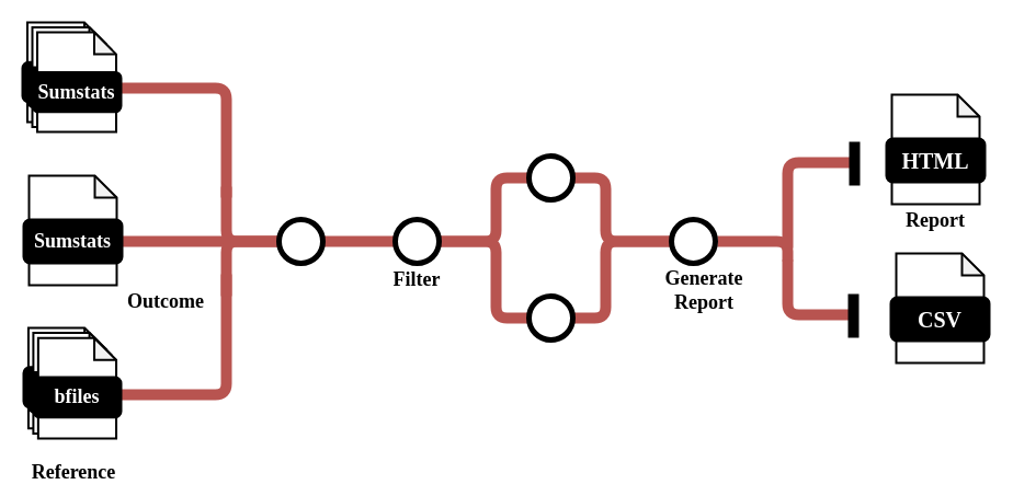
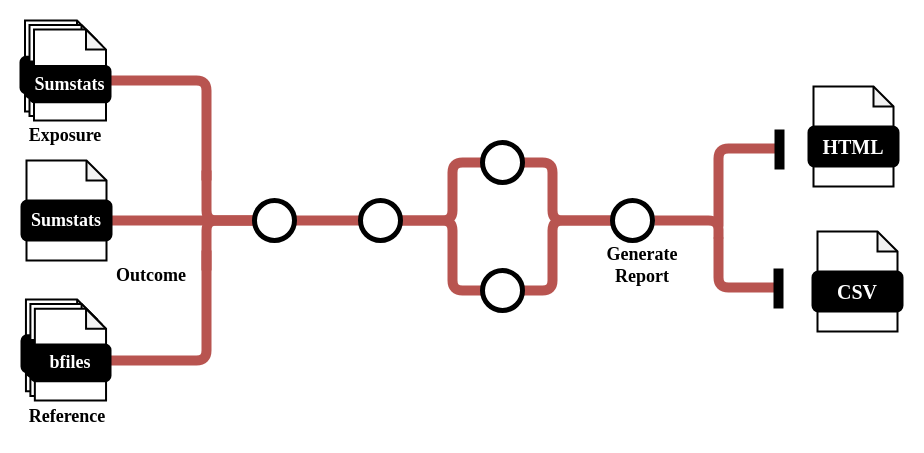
  <mxCell id="0" />
  <mxCell id="1" parent="0" />
  <mxCell id="2" value="" style="endArrow=none;html=1;rounded=1;strokeWidth=10;fontSize=16;fillColor=#f8cecc;strokeColor=#b85450;" parent="1" edge="1"><mxGeometry width="50" height="50" relative="1" as="geometry"><mxPoint x="718" y="238" as="sourcePoint" /><mxPoint x="654" y="220" as="targetPoint" /><Array as="points"><mxPoint x="718" y="220" /></Array></mxGeometry></mxCell>
  <mxCell id="3" value="" style="endArrow=none;html=1;rounded=1;strokeWidth=10;entryX=0;entryY=0.5;entryDx=0;entryDy=0;fillColor=#f8cecc;strokeColor=#b85450;" parent="1" target="44" edge="1"><mxGeometry width="50" height="50" relative="1" as="geometry"><mxPoint x="110" y="220" as="sourcePoint" /><mxPoint x="206" y="221" as="targetPoint" /></mxGeometry></mxCell>
  <mxCell id="4" value="" style="endArrow=none;html=1;rounded=1;strokeWidth=10;fontSize=16;fillColor=#f8cecc;strokeColor=#b85450;" parent="1" edge="1"><mxGeometry width="50" height="50" relative="1" as="geometry"><mxPoint x="206" y="250" as="sourcePoint" /><mxPoint x="110" y="360" as="targetPoint" /><Array as="points"><mxPoint x="206" y="360" /></Array></mxGeometry></mxCell>
  <mxCell id="5" value="" style="endArrow=none;html=1;rounded=1;strokeWidth=10;fontSize=16;fillColor=#f8cecc;strokeColor=#b85450;" parent="1" edge="1"><mxGeometry width="50" height="50" relative="1" as="geometry"><mxPoint x="206" y="180" as="sourcePoint" /><mxPoint x="110" y="80" as="targetPoint" /><Array as="points"><mxPoint x="206" y="80" /></Array></mxGeometry></mxCell>
  <mxCell id="6" value="" style="endArrow=none;html=1;rounded=1;strokeWidth=10;fontSize=16;entryX=1;entryY=0.5;entryDx=0;entryDy=0;exitX=0;exitY=0.5;exitDx=0;exitDy=0;fillColor=#f8cecc;strokeColor=#b85450;" parent="1" source="16" target="15" edge="1"><mxGeometry width="50" height="50" relative="1" as="geometry"><mxPoint x="624" y="252" as="sourcePoint" /><mxPoint x="532" y="292" as="targetPoint" /><Array as="points"><mxPoint x="552" y="220" /><mxPoint x="552" y="290" /></Array></mxGeometry></mxCell>
  <mxCell id="7" value="" style="endArrow=none;html=1;rounded=1;strokeWidth=10;fontSize=16;entryX=1;entryY=0.5;entryDx=0;entryDy=0;exitX=0;exitY=0.5;exitDx=0;exitDy=0;fillColor=#f8cecc;strokeColor=#b85450;" parent="1" source="16" target="14" edge="1"><mxGeometry width="50" height="50" relative="1" as="geometry"><mxPoint x="624" y="200" as="sourcePoint" /><mxPoint x="532" y="162" as="targetPoint" /><Array as="points"><mxPoint x="552" y="220" /><mxPoint x="552" y="162" /></Array></mxGeometry></mxCell>
  <mxCell id="8" value="" style="endArrow=none;html=1;rounded=1;strokeWidth=10;fontSize=16;exitX=1;exitY=0.5;exitDx=0;exitDy=0;fillColor=#f8cecc;strokeColor=#b85450;entryX=0;entryY=0.5;entryDx=0;entryDy=0;" parent="1" target="15" edge="1"><mxGeometry width="50" height="50" relative="1" as="geometry"><mxPoint x="390" y="220" as="sourcePoint" /><mxPoint x="552" y="290" as="targetPoint" /><Array as="points"><mxPoint x="452" y="220" /><mxPoint x="452" y="290" /></Array></mxGeometry></mxCell>
  <mxCell id="9" value="" style="endArrow=none;html=1;rounded=1;strokeWidth=10;fontSize=16;fillColor=#f8cecc;strokeColor=#b85450;entryX=0;entryY=0.5;entryDx=0;entryDy=0;exitX=1;exitY=0.5;exitDx=0;exitDy=0;" parent="1" source="44" target="14" edge="1"><mxGeometry width="50" height="50" relative="1" as="geometry"><mxPoint x="390" y="220" as="sourcePoint" /><mxPoint x="552" y="160" as="targetPoint" /><Array as="points"><mxPoint x="452" y="220" /><mxPoint x="452" y="162" /></Array></mxGeometry></mxCell>
  <mxCell id="10" value="" style="group" parent="1" vertex="1" connectable="0"><mxGeometry x="21" y="160" width="90" height="100" as="geometry" /></mxCell>
  <mxCell id="11" value="" style="shape=note;whiteSpace=wrap;html=1;backgroundOutline=1;darkOpacity=0.05;rounded=1;size=20;strokeWidth=2;" parent="10" vertex="1"><mxGeometry x="5" width="80" height="100" as="geometry" /></mxCell>
  <mxCell id="12" value="&lt;font size=&quot;1&quot; face=&quot;Maven Pro&quot; color=&quot;#ffffff&quot;&gt;&lt;b style=&quot;font-size: 18px;&quot;&gt;Sumstats&lt;/b&gt;&lt;/font&gt;" style="rounded=1;whiteSpace=wrap;html=1;strokeWidth=2;fillColor=#000000;" parent="10" vertex="1"><mxGeometry y="40" width="90" height="40" as="geometry" /></mxCell>
  <mxCell id="13" value="" style="endArrow=none;html=1;rounded=1;strokeWidth=10;" parent="1" edge="1"><mxGeometry width="50" height="50" relative="1" as="geometry"><mxPoint x="164" y="220" as="sourcePoint" /><mxPoint x="164" y="220" as="targetPoint" /></mxGeometry></mxCell>
  <mxCell id="14" value="" style="ellipse;whiteSpace=wrap;html=1;aspect=fixed;rounded=1;rotation=0;strokeWidth=5;fillColor=#FFFFFF;strokeColor=#000000;" parent="1" vertex="1"><mxGeometry x="482" y="142" width="40" height="40" as="geometry" /></mxCell>
  <mxCell id="15" value="" style="ellipse;whiteSpace=wrap;html=1;aspect=fixed;rounded=1;rotation=0;strokeWidth=5;fillColor=#FFFFFF;strokeColor=#000000;" parent="1" vertex="1"><mxGeometry x="482" y="270" width="40" height="40" as="geometry" /></mxCell>
  <mxCell id="16" value="" style="ellipse;whiteSpace=wrap;html=1;aspect=fixed;rounded=1;rotation=0;strokeWidth=5;fillColor=#FFFFFF;strokeColor=#000000;" parent="1" vertex="1"><mxGeometry x="612" y="200" width="40" height="40" as="geometry" /></mxCell>
  <mxCell id="17" value="Generate Report" style="text;html=1;align=center;verticalAlign=middle;whiteSpace=wrap;rounded=0;fontSize=18;fontStyle=1;fontFamily=Maven Pro;fontSource=https%3A%2F%2Ffonts.googleapis.com%2Fcss%3Ffamily%3DMaven%2BPro;" parent="1" vertex="1"><mxGeometry x="612" y="250" width="60" height="30" as="geometry" /></mxCell>
  <mxCell id="18" value="" style="group" parent="1" vertex="1" connectable="0"><mxGeometry x="20" y="20" width="90" height="100" as="geometry" /></mxCell>
  <mxCell id="19" value="" style="shape=note;whiteSpace=wrap;html=1;backgroundOutline=1;darkOpacity=0.05;rounded=1;size=20;strokeWidth=2;" parent="18" vertex="1"><mxGeometry x="4.5" width="72" height="90.909" as="geometry" /></mxCell>
  <mxCell id="20" value="&lt;font data-font-src=&quot;https://fonts.googleapis.com/css?family=Maven+Pro&quot; face=&quot;Maven Pro&quot; color=&quot;#ffffff&quot;&gt;&lt;b&gt;&lt;font style=&quot;font-size: 20px;&quot;&gt;Fastq&lt;/font&gt;&lt;/b&gt;&lt;/font&gt;" style="rounded=1;whiteSpace=wrap;html=1;strokeWidth=2;fillColor=#000000;" parent="18" vertex="1"><mxGeometry y="36.364" width="81" height="36.364" as="geometry" /></mxCell>
  <mxCell id="21" value="" style="shape=note;whiteSpace=wrap;html=1;backgroundOutline=1;darkOpacity=0.05;rounded=1;size=20;strokeWidth=2;" parent="18" vertex="1"><mxGeometry x="9" y="4.545" width="72" height="90.909" as="geometry" /></mxCell>
  <mxCell id="22" value="&lt;font data-font-src=&quot;https://fonts.googleapis.com/css?family=Maven+Pro&quot; face=&quot;Maven Pro&quot; color=&quot;#ffffff&quot;&gt;&lt;b&gt;&lt;font style=&quot;font-size: 20px;&quot;&gt;Fastq&lt;/font&gt;&lt;/b&gt;&lt;/font&gt;" style="rounded=1;whiteSpace=wrap;html=1;strokeWidth=2;fillColor=#000000;" parent="18" vertex="1"><mxGeometry x="4.5" y="40.909" width="81" height="36.364" as="geometry" /></mxCell>
  <mxCell id="23" value="" style="shape=note;whiteSpace=wrap;html=1;backgroundOutline=1;darkOpacity=0.05;rounded=1;size=20;strokeWidth=2;" parent="18" vertex="1"><mxGeometry x="13.5" y="9.091" width="72" height="90.909" as="geometry" /></mxCell>
  <mxCell id="24" value="&lt;font data-font-src=&quot;https://fonts.googleapis.com/css?family=Maven+Pro&quot; face=&quot;Maven Pro&quot; color=&quot;#ffffff&quot;&gt;&lt;b&gt;&lt;font style=&quot;font-size: 18px;&quot;&gt;Sumstats&lt;/font&gt;&lt;/b&gt;&lt;/font&gt;" style="rounded=1;whiteSpace=wrap;html=1;strokeWidth=2;fillColor=#000000;" parent="18" vertex="1"><mxGeometry x="9" y="45.455" width="81" height="36.364" as="geometry" /></mxCell>
  <mxCell id="25" value="" style="group" parent="1" vertex="1" connectable="0"><mxGeometry x="21" y="299" width="89" height="101" as="geometry" /></mxCell>
  <mxCell id="26" value="" style="shape=note;whiteSpace=wrap;html=1;backgroundOutline=1;darkOpacity=0.05;rounded=1;size=20;strokeWidth=2;" parent="25" vertex="1"><mxGeometry x="4.45" width="71.2" height="91.818" as="geometry" /></mxCell>
  <mxCell id="27" value="&lt;font data-font-src=&quot;https://fonts.googleapis.com/css?family=Maven+Pro&quot; face=&quot;Maven Pro&quot; color=&quot;#ffffff&quot;&gt;&lt;b&gt;&lt;font style=&quot;font-size: 20px;&quot;&gt;Fastq&lt;/font&gt;&lt;/b&gt;&lt;/font&gt;" style="rounded=1;whiteSpace=wrap;html=1;strokeWidth=2;fillColor=#000000;" parent="25" vertex="1"><mxGeometry y="35.809" width="80.1" height="36.727" as="geometry" /></mxCell>
  <mxCell id="28" value="" style="shape=note;whiteSpace=wrap;html=1;backgroundOutline=1;darkOpacity=0.05;rounded=1;size=20;strokeWidth=2;" parent="25" vertex="1"><mxGeometry x="8.9" y="4.591" width="71.2" height="91.818" as="geometry" /></mxCell>
  <mxCell id="29" value="&lt;font data-font-src=&quot;https://fonts.googleapis.com/css?family=Maven+Pro&quot; face=&quot;Maven Pro&quot; color=&quot;#ffffff&quot;&gt;&lt;b&gt;&lt;font style=&quot;font-size: 20px;&quot;&gt;Fastq&lt;/font&gt;&lt;/b&gt;&lt;/font&gt;" style="rounded=1;whiteSpace=wrap;html=1;strokeWidth=2;fillColor=#000000;" parent="25" vertex="1"><mxGeometry x="4.45" y="40.4" width="80.1" height="36.727" as="geometry" /></mxCell>
  <mxCell id="30" value="" style="shape=note;whiteSpace=wrap;html=1;backgroundOutline=1;darkOpacity=0.05;rounded=1;size=20;strokeWidth=2;" parent="25" vertex="1"><mxGeometry x="13.35" y="9.182" width="71.2" height="91.818" as="geometry" /></mxCell>
  <mxCell id="31" value="&lt;font data-font-src=&quot;https://fonts.googleapis.com/css?family=Maven+Pro&quot; face=&quot;Maven Pro&quot; color=&quot;#ffffff&quot;&gt;&lt;b&gt;&lt;font style=&quot;font-size: 18px;&quot;&gt;bfiles&lt;/font&gt;&lt;/b&gt;&lt;/font&gt;" style="rounded=1;whiteSpace=wrap;html=1;strokeWidth=2;fillColor=#000000;" parent="25" vertex="1"><mxGeometry x="8.9" y="44.991" width="80.1" height="36.727" as="geometry" /></mxCell>
  <mxCell id="32" value="" style="group" parent="1" vertex="1" connectable="0"><mxGeometry x="808" y="86" width="90" height="100" as="geometry" /></mxCell>
  <mxCell id="33" value="" style="shape=note;whiteSpace=wrap;html=1;backgroundOutline=1;darkOpacity=0.05;rounded=1;size=20;strokeWidth=2;" parent="32" vertex="1"><mxGeometry x="5" width="80" height="100" as="geometry" /></mxCell>
  <mxCell id="34" value="&lt;font data-font-src=&quot;https://fonts.googleapis.com/css?family=Maven+Pro&quot; face=&quot;Maven Pro&quot; color=&quot;#ffffff&quot;&gt;&lt;b&gt;&lt;font style=&quot;font-size: 20px;&quot;&gt;HTML&lt;/font&gt;&lt;/b&gt;&lt;/font&gt;" style="rounded=1;whiteSpace=wrap;html=1;strokeWidth=2;fillColor=#000000;" parent="32" vertex="1"><mxGeometry y="40" width="90" height="40" as="geometry" /></mxCell>
  <mxCell id="35" value="" style="group" parent="1" vertex="1" connectable="0"><mxGeometry x="812" y="231" width="90" height="100" as="geometry" /></mxCell>
  <mxCell id="36" value="" style="shape=note;whiteSpace=wrap;html=1;backgroundOutline=1;darkOpacity=0.05;rounded=1;size=20;strokeWidth=2;" parent="35" vertex="1"><mxGeometry x="5" width="80" height="100" as="geometry" /></mxCell>
  <mxCell id="37" value="&lt;font data-font-src=&quot;https://fonts.googleapis.com/css?family=Maven+Pro&quot; face=&quot;Maven Pro&quot; color=&quot;#ffffff&quot;&gt;&lt;b&gt;&lt;font style=&quot;font-size: 20px;&quot;&gt;CSV&lt;/font&gt;&lt;/b&gt;&lt;/font&gt;" style="rounded=1;whiteSpace=wrap;html=1;strokeWidth=2;fillColor=#000000;" parent="35" vertex="1"><mxGeometry y="40" width="90" height="40" as="geometry" /></mxCell>
- <mxCell id="39" value="Reference" style="text;html=1;align=center;verticalAlign=middle;whiteSpace=wrap;rounded=0;fontSize=18;fontStyle=1;fontFamily=Maven Pro;fontSource=https%3A%2F%2Ffonts.googleapis.com%2Fcss%3Ffamily%3DMaven%2BPro;" parent="1" vertex="1"><mxGeometry x="37" y="416" width="60" height="30" as="geometry" /></mxCell>
+ <mxCell id="38" value="Exposure" style="text;html=1;align=center;verticalAlign=middle;whiteSpace=wrap;rounded=0;fontSize=18;fontStyle=1;fontFamily=Maven Pro;fontSource=https%3A%2F%2Ffonts.googleapis.com%2Fcss%3Ffamily%3DMaven%2BPro;" parent="1" vertex="1"><mxGeometry x="35" y="120" width="60" height="30" as="geometry" /></mxCell>
+ <mxCell id="39" value="Reference" style="text;html=1;align=center;verticalAlign=middle;whiteSpace=wrap;rounded=0;fontSize=18;fontStyle=1;fontFamily=Maven Pro;fontSource=https%3A%2F%2Ffonts.googleapis.com%2Fcss%3Ffamily%3DMaven%2BPro;" parent="1" vertex="1"><mxGeometry x="37" y="401" width="60" height="30" as="geometry" /></mxCell>
  <mxCell id="40" value="Outcome" style="text;html=1;align=center;verticalAlign=middle;whiteSpace=wrap;rounded=0;fontSize=18;fontStyle=1;fontFamily=Maven Pro;fontSource=https%3A%2F%2Ffonts.googleapis.com%2Fcss%3Ffamily%3DMaven%2BPro;" parent="1" vertex="1"><mxGeometry x="121" y="260" width="60" height="30" as="geometry" /></mxCell>
- <mxCell id="41" value="Report" style="text;html=1;align=center;verticalAlign=middle;whiteSpace=wrap;rounded=0;fontSize=18;fontStyle=1;fontFamily=Maven Pro;fontSource=https%3A%2F%2Ffonts.googleapis.com%2Fcss%3Ffamily%3DMaven%2BPro;" parent="1" vertex="1"><mxGeometry x="823" y="186" width="60" height="30" as="geometry" /></mxCell>
  <mxCell id="42" value="" style="endArrow=none;html=1;rounded=1;strokeWidth=10;fontSize=16;entryX=0;entryY=0.5;entryDx=0;entryDy=0;fillColor=#f8cecc;strokeColor=#b85450;" parent="1" target="44" edge="1"><mxGeometry width="50" height="50" relative="1" as="geometry"><mxPoint x="206" y="170" as="sourcePoint" /><mxPoint x="236" y="210" as="targetPoint" /><Array as="points"><mxPoint x="206" y="220" /></Array></mxGeometry></mxCell>
  <mxCell id="43" value="" style="endArrow=none;html=1;rounded=1;strokeWidth=10;fontSize=16;fillColor=#f8cecc;strokeColor=#b85450;" parent="1" target="44" edge="1"><mxGeometry width="50" height="50" relative="1" as="geometry"><mxPoint x="206" y="270" as="sourcePoint" /><mxPoint x="234" y="231" as="targetPoint" /><Array as="points"><mxPoint x="206" y="220" /></Array></mxGeometry></mxCell>
  <mxCell id="44" value="" style="ellipse;whiteSpace=wrap;html=1;aspect=fixed;rounded=1;rotation=0;strokeWidth=5;fillColor=#FFFFFF;strokeColor=#000000;" parent="1" vertex="1"><mxGeometry x="254" y="200" width="40" height="40" as="geometry" /></mxCell>
  <mxCell id="45" value="" style="endArrow=none;html=1;rounded=1;strokeWidth=10;fontSize=16;fillColor=#f8cecc;strokeColor=#b85450;" parent="1" edge="1"><mxGeometry width="50" height="50" relative="1" as="geometry"><mxPoint x="778" y="148" as="sourcePoint" /><mxPoint x="718" y="226" as="targetPoint" /><Array as="points"><mxPoint x="718" y="148" /></Array></mxGeometry></mxCell>
  <mxCell id="46" value="" style="endArrow=none;html=1;rounded=1;strokeWidth=10;fontSize=16;fillColor=#f8cecc;strokeColor=#b85450;" parent="1" edge="1"><mxGeometry width="50" height="50" relative="1" as="geometry"><mxPoint x="718" y="237" as="sourcePoint" /><mxPoint x="778" y="287" as="targetPoint" /><Array as="points"><mxPoint x="718" y="287" /></Array></mxGeometry></mxCell>
  <mxCell id="47" value="" style="endArrow=none;html=1;rounded=1;strokeWidth=10;strokeColor=default;" parent="1" edge="1"><mxGeometry width="50" height="50" relative="1" as="geometry"><mxPoint x="779" y="129" as="sourcePoint" /><mxPoint x="779" y="169" as="targetPoint" /><Array as="points"><mxPoint x="779" y="149.5" /></Array></mxGeometry></mxCell>
  <mxCell id="48" value="" style="endArrow=none;html=1;rounded=1;strokeWidth=10;strokeColor=default;" parent="1" edge="1"><mxGeometry width="50" height="50" relative="1" as="geometry"><mxPoint x="778" y="268" as="sourcePoint" /><mxPoint x="778" y="308" as="targetPoint" /><Array as="points"><mxPoint x="778" y="288.5" /></Array></mxGeometry></mxCell>
- <mxCell id="49" value="Filter" style="text;html=1;align=center;verticalAlign=middle;whiteSpace=wrap;rounded=0;fontSize=18;fontStyle=1;fontFamily=Maven Pro;fontSource=https%3A%2F%2Ffonts.googleapis.com%2Fcss%3Ffamily%3DMaven%2BPro;" parent="1" vertex="1"><mxGeometry x="350" y="240" width="60" height="30" as="geometry" /></mxCell>
  <mxCell id="50" value="" style="ellipse;whiteSpace=wrap;html=1;aspect=fixed;rounded=1;rotation=0;strokeWidth=5;fillColor=#FFFFFF;strokeColor=#000000;" parent="1" vertex="1"><mxGeometry x="360" y="200" width="40" height="40" as="geometry" /></mxCell>
